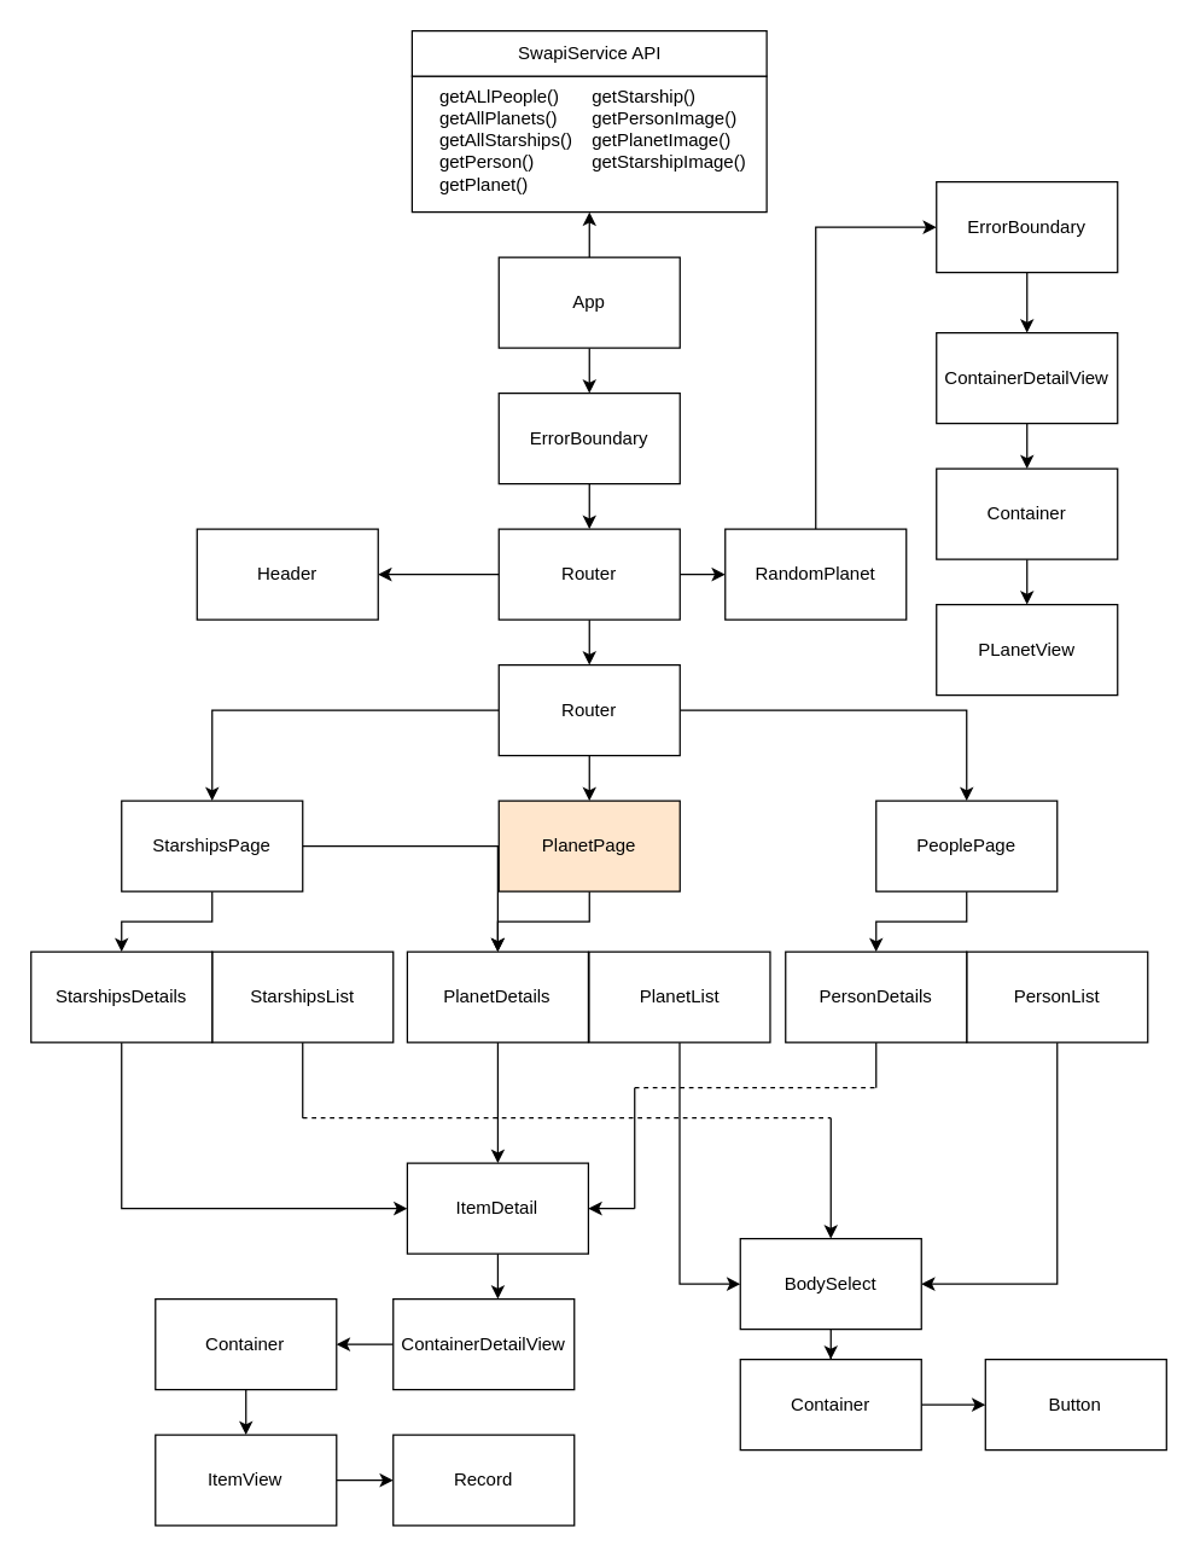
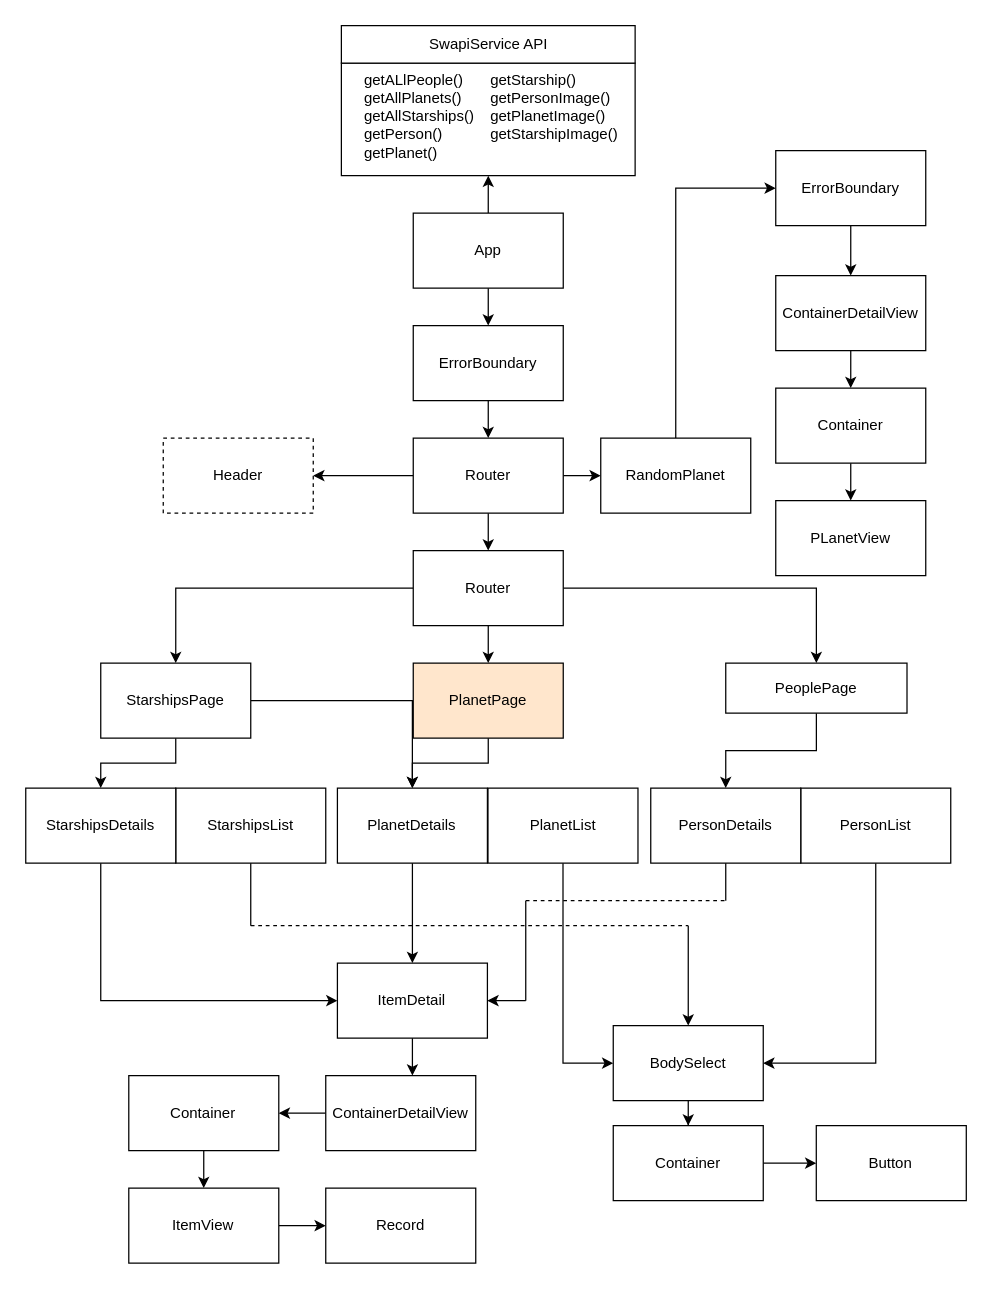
  <mxCell id="0" />
  <mxCell id="1" parent="0" />
  <mxCell id="2" value="" style="edgeStyle=orthogonalEdgeStyle;rounded=0;orthogonalLoop=1;jettySize=auto;html=1;" parent="1" source="4" target="7" edge="1"><mxGeometry relative="1" as="geometry" /></mxCell>
  <mxCell id="3" value="" style="edgeStyle=orthogonalEdgeStyle;rounded=0;orthogonalLoop=1;jettySize=auto;html=1;entryX=0.5;entryY=1;entryDx=0;entryDy=0;" parent="1" source="4" target="5" edge="1"><mxGeometry relative="1" as="geometry"><mxPoint x="390" y="140" as="targetPoint" /></mxGeometry></mxCell>
  <mxCell id="4" value="App" style="rounded=0;whiteSpace=wrap;html=1;" parent="1" vertex="1"><mxGeometry x="330" y="170" width="120" height="60" as="geometry" /></mxCell>
  <mxCell id="5" value="" style="rounded=0;whiteSpace=wrap;html=1;align=left;" parent="1" vertex="1"><mxGeometry x="272.5" y="50" width="235" height="90" as="geometry" /></mxCell>
  <mxCell id="6" value="" style="edgeStyle=orthogonalEdgeStyle;rounded=0;orthogonalLoop=1;jettySize=auto;html=1;" parent="1" source="7" target="11" edge="1"><mxGeometry relative="1" as="geometry" /></mxCell>
  <mxCell id="7" value="ErrorBoundary" style="rounded=0;whiteSpace=wrap;html=1;" parent="1" vertex="1"><mxGeometry x="330" y="260" width="120" height="60" as="geometry" /></mxCell>
  <mxCell id="8" value="" style="edgeStyle=orthogonalEdgeStyle;rounded=0;orthogonalLoop=1;jettySize=auto;html=1;" parent="1" source="11" target="40" edge="1"><mxGeometry relative="1" as="geometry" /></mxCell>
  <mxCell id="9" value="" style="edgeStyle=orthogonalEdgeStyle;rounded=0;orthogonalLoop=1;jettySize=auto;html=1;" parent="1" source="11" target="13" edge="1"><mxGeometry relative="1" as="geometry" /></mxCell>
  <mxCell id="10" style="edgeStyle=orthogonalEdgeStyle;rounded=0;orthogonalLoop=1;jettySize=auto;html=1;entryX=0.5;entryY=0;entryDx=0;entryDy=0;" parent="1" source="11" target="17" edge="1"><mxGeometry relative="1" as="geometry" /></mxCell>
  <mxCell id="11" value="Router" style="rounded=0;whiteSpace=wrap;html=1;" parent="1" vertex="1"><mxGeometry x="330" y="350" width="120" height="60" as="geometry" /></mxCell>
  <mxCell id="12" style="edgeStyle=orthogonalEdgeStyle;rounded=0;orthogonalLoop=1;jettySize=auto;html=1;entryX=0;entryY=0.5;entryDx=0;entryDy=0;exitX=0.5;exitY=0;exitDx=0;exitDy=0;" edge="1" parent="1" source="13" target="42"><mxGeometry relative="1" as="geometry"><Array as="points"><mxPoint x="540" y="150" /></Array></mxGeometry></mxCell>
  <mxCell id="13" value="RandomPlanet" style="rounded=0;whiteSpace=wrap;html=1;" parent="1" vertex="1"><mxGeometry x="480" y="350" width="120" height="60" as="geometry" /></mxCell>
  <mxCell id="14" style="edgeStyle=orthogonalEdgeStyle;rounded=0;orthogonalLoop=1;jettySize=auto;html=1;entryX=0.5;entryY=0;entryDx=0;entryDy=0;" parent="1" source="17" target="19" edge="1"><mxGeometry relative="1" as="geometry" /></mxCell>
  <mxCell id="15" style="edgeStyle=orthogonalEdgeStyle;rounded=0;orthogonalLoop=1;jettySize=auto;html=1;entryX=0.5;entryY=0;entryDx=0;entryDy=0;" edge="1" parent="1" source="17" target="23"><mxGeometry relative="1" as="geometry"><mxPoint x="590" y="515" as="targetPoint" /></mxGeometry></mxCell>
  <mxCell id="16" style="edgeStyle=orthogonalEdgeStyle;rounded=0;orthogonalLoop=1;jettySize=auto;html=1;entryX=0.5;entryY=0;entryDx=0;entryDy=0;" edge="1" parent="1" source="17" target="50"><mxGeometry relative="1" as="geometry" /></mxCell>
  <mxCell id="17" value="Router" style="rounded=0;whiteSpace=wrap;html=1;" parent="1" vertex="1"><mxGeometry x="330" y="440" width="120" height="60" as="geometry" /></mxCell>
  <mxCell id="18" value="" style="edgeStyle=orthogonalEdgeStyle;rounded=0;orthogonalLoop=1;jettySize=auto;html=1;" parent="1" source="19" target="21" edge="1"><mxGeometry relative="1" as="geometry" /></mxCell>
  <mxCell id="19" value="PlanetPage" style="rounded=0;whiteSpace=wrap;html=1;fillColor=#ffe6cc;" parent="1" vertex="1"><mxGeometry x="330" y="530" width="120" height="60" as="geometry" /></mxCell>
  <mxCell id="20" style="edgeStyle=orthogonalEdgeStyle;rounded=0;orthogonalLoop=1;jettySize=auto;html=1;entryX=0.5;entryY=0;entryDx=0;entryDy=0;" parent="1" source="21" target="32" edge="1"><mxGeometry relative="1" as="geometry" /></mxCell>
  <mxCell id="21" value="PlanetDetails" style="rounded=0;whiteSpace=wrap;html=1;" parent="1" vertex="1"><mxGeometry x="269.33" y="630" width="120" height="60" as="geometry" /></mxCell>
  <mxCell id="22" style="edgeStyle=orthogonalEdgeStyle;rounded=0;orthogonalLoop=1;jettySize=auto;html=1;entryX=0.5;entryY=0;entryDx=0;entryDy=0;" parent="1" source="23" target="56" edge="1"><mxGeometry relative="1" as="geometry" /></mxCell>
- <mxCell id="23" value="PeoplePage" style="rounded=0;whiteSpace=wrap;html=1;" parent="1" vertex="1"><mxGeometry x="580" y="530" width="120" height="60" as="geometry" /></mxCell>
+ <mxCell id="23" value="PeoplePage" style="rounded=0;whiteSpace=wrap;html=1;" parent="1" vertex="1"><mxGeometry x="580" y="530" width="145" height="40" as="geometry" /></mxCell>
  <mxCell id="24" style="edgeStyle=orthogonalEdgeStyle;rounded=0;orthogonalLoop=1;jettySize=auto;html=1;entryX=1;entryY=0.5;entryDx=0;entryDy=0;" parent="1" source="25" target="27" edge="1"><mxGeometry relative="1" as="geometry"><Array as="points"><mxPoint x="700" y="850" /></Array></mxGeometry></mxCell>
  <mxCell id="25" value="PersonList" style="rounded=0;whiteSpace=wrap;html=1;" parent="1" vertex="1"><mxGeometry x="640" y="630" width="120" height="60" as="geometry" /></mxCell>
  <mxCell id="26" value="" style="edgeStyle=orthogonalEdgeStyle;rounded=0;orthogonalLoop=1;jettySize=auto;html=1;" parent="1" source="27" target="29" edge="1"><mxGeometry relative="1" as="geometry" /></mxCell>
  <mxCell id="27" value="BodySelect" style="rounded=0;whiteSpace=wrap;html=1;" parent="1" vertex="1"><mxGeometry x="490" y="820" width="120" height="60" as="geometry" /></mxCell>
  <mxCell id="28" value="" style="edgeStyle=orthogonalEdgeStyle;rounded=0;orthogonalLoop=1;jettySize=auto;html=1;" parent="1" source="29" target="30" edge="1"><mxGeometry relative="1" as="geometry" /></mxCell>
  <mxCell id="29" value="Container" style="rounded=0;whiteSpace=wrap;html=1;" parent="1" vertex="1"><mxGeometry x="490" y="900" width="120" height="60" as="geometry" /></mxCell>
  <mxCell id="30" value="Button" style="rounded=0;whiteSpace=wrap;html=1;" parent="1" vertex="1"><mxGeometry x="652.43" y="900" width="120" height="60" as="geometry" /></mxCell>
  <mxCell id="31" value="" style="edgeStyle=orthogonalEdgeStyle;rounded=0;orthogonalLoop=1;jettySize=auto;html=1;" parent="1" source="32" target="34" edge="1"><mxGeometry relative="1" as="geometry"><Array as="points"><mxPoint x="329.43" y="870" /><mxPoint x="329.43" y="870" /></Array></mxGeometry></mxCell>
  <mxCell id="32" value="ItemDetail" style="rounded=0;whiteSpace=wrap;html=1;" parent="1" vertex="1"><mxGeometry x="269.33" y="770" width="120" height="60" as="geometry" /></mxCell>
  <mxCell id="33" value="" style="edgeStyle=orthogonalEdgeStyle;rounded=0;orthogonalLoop=1;jettySize=auto;html=1;" parent="1" source="34" target="36" edge="1"><mxGeometry relative="1" as="geometry" /></mxCell>
  <mxCell id="34" value="ContainerDetailView" style="rounded=0;whiteSpace=wrap;html=1;" parent="1" vertex="1"><mxGeometry x="260" y="860" width="120" height="60" as="geometry" /></mxCell>
  <mxCell id="35" value="" style="edgeStyle=orthogonalEdgeStyle;rounded=0;orthogonalLoop=1;jettySize=auto;html=1;" parent="1" source="36" target="38" edge="1"><mxGeometry relative="1" as="geometry" /></mxCell>
  <mxCell id="36" value="Container" style="rounded=0;whiteSpace=wrap;html=1;" parent="1" vertex="1"><mxGeometry x="102.43" y="860" width="120" height="60" as="geometry" /></mxCell>
  <mxCell id="37" value="" style="edgeStyle=orthogonalEdgeStyle;rounded=0;orthogonalLoop=1;jettySize=auto;html=1;" parent="1" source="38" target="39" edge="1"><mxGeometry relative="1" as="geometry" /></mxCell>
  <mxCell id="38" value="ItemView" style="rounded=0;whiteSpace=wrap;html=1;" parent="1" vertex="1"><mxGeometry x="102.43" y="950" width="120" height="60" as="geometry" /></mxCell>
  <mxCell id="39" value="Record" style="rounded=0;whiteSpace=wrap;html=1;" parent="1" vertex="1"><mxGeometry x="260" y="950" width="120" height="60" as="geometry" /></mxCell>
- <mxCell id="40" value="Header" style="rounded=0;whiteSpace=wrap;html=1;" parent="1" vertex="1"><mxGeometry x="130" y="350" width="120" height="60" as="geometry" /></mxCell>
+ <mxCell id="40" value="Header" style="rounded=0;whiteSpace=wrap;html=1;dashed=1;" parent="1" vertex="1"><mxGeometry x="130" y="350" width="120" height="60" as="geometry" /></mxCell>
  <mxCell id="41" value="" style="edgeStyle=orthogonalEdgeStyle;rounded=0;orthogonalLoop=1;jettySize=auto;html=1;" parent="1" source="42" target="44" edge="1"><mxGeometry relative="1" as="geometry" /></mxCell>
  <mxCell id="42" value="ErrorBoundary" style="rounded=0;whiteSpace=wrap;html=1;" parent="1" vertex="1"><mxGeometry x="620" y="120" width="120" height="60" as="geometry" /></mxCell>
  <mxCell id="43" value="" style="edgeStyle=orthogonalEdgeStyle;rounded=0;orthogonalLoop=1;jettySize=auto;html=1;" parent="1" source="44" target="46" edge="1"><mxGeometry relative="1" as="geometry" /></mxCell>
  <mxCell id="44" value="ContainerDetailView" style="rounded=0;whiteSpace=wrap;html=1;" parent="1" vertex="1"><mxGeometry x="620" y="220" width="120" height="60" as="geometry" /></mxCell>
  <mxCell id="45" value="" style="edgeStyle=orthogonalEdgeStyle;rounded=0;orthogonalLoop=1;jettySize=auto;html=1;" parent="1" source="46" target="47" edge="1"><mxGeometry relative="1" as="geometry" /></mxCell>
  <mxCell id="46" value="Container" style="rounded=0;whiteSpace=wrap;html=1;" parent="1" vertex="1"><mxGeometry x="620" y="310" width="120" height="60" as="geometry" /></mxCell>
  <mxCell id="47" value="PLanetView" style="rounded=0;whiteSpace=wrap;html=1;" parent="1" vertex="1"><mxGeometry x="620" y="400" width="120" height="60" as="geometry" /></mxCell>
  <mxCell id="48" value="" style="edgeStyle=orthogonalEdgeStyle;rounded=0;orthogonalLoop=1;jettySize=auto;html=1;" parent="1" source="50" target="53" edge="1"><mxGeometry relative="1" as="geometry" /></mxCell>
  <mxCell id="49" value="" style="edgeStyle=orthogonalEdgeStyle;rounded=0;orthogonalLoop=1;jettySize=auto;html=1;" parent="1" source="50" target="21" edge="1"><mxGeometry relative="1" as="geometry" /></mxCell>
  <mxCell id="50" value="StarshipsPage" style="rounded=0;whiteSpace=wrap;html=1;" parent="1" vertex="1"><mxGeometry x="80" y="530" width="120" height="60" as="geometry" /></mxCell>
  <mxCell id="51" value="StarshipsList" style="rounded=0;whiteSpace=wrap;html=1;" parent="1" vertex="1"><mxGeometry x="140" y="630" width="120" height="60" as="geometry" /></mxCell>
  <mxCell id="52" style="edgeStyle=orthogonalEdgeStyle;rounded=0;orthogonalLoop=1;jettySize=auto;html=1;entryX=0;entryY=0.5;entryDx=0;entryDy=0;" parent="1" source="53" target="32" edge="1"><mxGeometry relative="1" as="geometry"><Array as="points"><mxPoint x="80" y="800" /></Array></mxGeometry></mxCell>
  <mxCell id="53" value="StarshipsDetails" style="rounded=0;whiteSpace=wrap;html=1;" parent="1" vertex="1"><mxGeometry x="20" y="630" width="120" height="60" as="geometry" /></mxCell>
  <mxCell id="54" style="edgeStyle=orthogonalEdgeStyle;rounded=0;orthogonalLoop=1;jettySize=auto;html=1;entryX=0;entryY=0.5;entryDx=0;entryDy=0;" parent="1" source="55" target="27" edge="1"><mxGeometry relative="1" as="geometry" /></mxCell>
  <mxCell id="55" value="PlanetList" style="rounded=0;whiteSpace=wrap;html=1;" parent="1" vertex="1"><mxGeometry x="389.78" y="630" width="120" height="60" as="geometry" /></mxCell>
  <mxCell id="56" value="PersonDetails" style="rounded=0;whiteSpace=wrap;html=1;" parent="1" vertex="1"><mxGeometry x="520" y="630" width="120" height="60" as="geometry" /></mxCell>
  <mxCell id="57" value="" style="endArrow=none;dashed=1;html=1;" edge="1" parent="1"><mxGeometry width="50" height="50" relative="1" as="geometry"><mxPoint x="200" y="740" as="sourcePoint" /><mxPoint x="550" y="740" as="targetPoint" /></mxGeometry></mxCell>
  <mxCell id="58" value="" style="endArrow=none;html=1;entryX=0.5;entryY=1;entryDx=0;entryDy=0;" edge="1" parent="1" target="51"><mxGeometry width="50" height="50" relative="1" as="geometry"><mxPoint x="200" y="740" as="sourcePoint" /><mxPoint x="-10" y="1300" as="targetPoint" /></mxGeometry></mxCell>
  <mxCell id="59" value="" style="endArrow=classic;html=1;entryX=0.5;entryY=0;entryDx=0;entryDy=0;" edge="1" parent="1" target="27"><mxGeometry width="50" height="50" relative="1" as="geometry"><mxPoint x="550" y="740" as="sourcePoint" /><mxPoint x="540" y="770" as="targetPoint" /></mxGeometry></mxCell>
  <mxCell id="60" value="" style="endArrow=none;dashed=1;html=1;" edge="1" parent="1"><mxGeometry width="50" height="50" relative="1" as="geometry"><mxPoint x="420" y="720" as="sourcePoint" /><mxPoint x="580" y="720" as="targetPoint" /></mxGeometry></mxCell>
  <mxCell id="61" value="" style="endArrow=none;html=1;entryX=0.5;entryY=1;entryDx=0;entryDy=0;" edge="1" parent="1" target="56"><mxGeometry width="50" height="50" relative="1" as="geometry"><mxPoint x="580" y="720" as="sourcePoint" /><mxPoint x="630" y="700" as="targetPoint" /></mxGeometry></mxCell>
  <mxCell id="62" value="" style="endArrow=classic;html=1;entryX=1;entryY=0.5;entryDx=0;entryDy=0;elbow=vertical;" edge="1" parent="1" target="32"><mxGeometry width="50" height="50" relative="1" as="geometry"><mxPoint x="420" y="800" as="sourcePoint" /><mxPoint x="440" y="825" as="targetPoint" /></mxGeometry></mxCell>
  <mxCell id="63" value="" style="endArrow=none;html=1;" edge="1" parent="1"><mxGeometry width="50" height="50" relative="1" as="geometry"><mxPoint x="420" y="800" as="sourcePoint" /><mxPoint x="420" y="720" as="targetPoint" /></mxGeometry></mxCell>
  <mxCell id="64" value="getALlPeople()&lt;br&gt;getAllPlanets()&lt;br&gt;getAllStarships()&lt;br&gt;getPerson()&lt;br&gt;getPlanet()" style="text;html=1;" vertex="1" parent="1"><mxGeometry x="289.33" y="50" width="100" height="80" as="geometry" /></mxCell>
  <mxCell id="65" value="getStarship()&lt;br&gt;getPersonImage()&lt;br&gt;getPlanetImage()&lt;br&gt;getStarshipImage()" style="text;html=1;" vertex="1" parent="1"><mxGeometry x="390" y="50" width="110" height="60" as="geometry" /></mxCell>
  <mxCell id="66" value="SwapiService API" style="rounded=0;whiteSpace=wrap;html=1;shadow=0;glass=0;comic=0;strokeColor=#000000;" vertex="1" parent="1"><mxGeometry x="272.5" y="20" width="235" height="30" as="geometry" /></mxCell>
